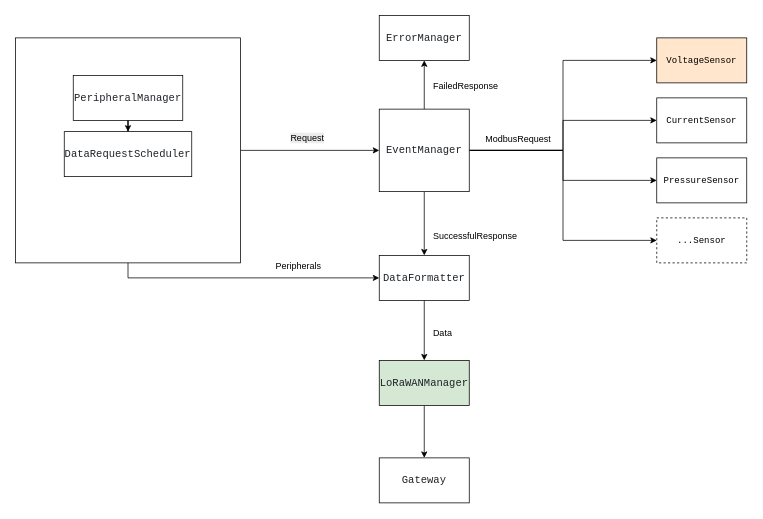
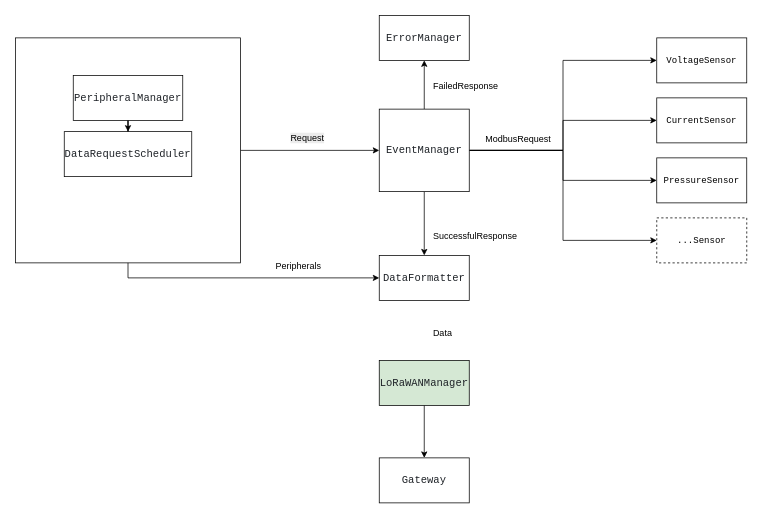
  <mxCell id="0" />
  <mxCell id="1" parent="0" />
  <mxCell id="2" style="edgeStyle=orthogonalEdgeStyle;rounded=0;orthogonalLoop=1;jettySize=auto;html=1;entryX=0;entryY=0.5;entryDx=0;entryDy=0;" edge="1" parent="1" source="3" target="15"><mxGeometry relative="1" as="geometry" /></mxCell>
  <mxCell id="3" value="" style="rounded=0;whiteSpace=wrap;html=1;" vertex="1" parent="1"><mxGeometry x="20" y="50" width="300" height="300" as="geometry" /></mxCell>
- <mxCell id="4" value="&lt;font face=&quot;Monaspace Neon, ui-monospace, SFMono-Regular, SF Mono, Menlo, Consolas, Liberation Mono, monospace&quot;&gt;VoltageSensor&lt;/font&gt;" style="rounded=0;whiteSpace=wrap;html=1;fillColor=#ffe6cc;" vertex="1" parent="1"><mxGeometry x="875" y="50" width="120" height="60" as="geometry" /></mxCell>
+ <mxCell id="4" value="&lt;font face=&quot;Monaspace Neon, ui-monospace, SFMono-Regular, SF Mono, Menlo, Consolas, Liberation Mono, monospace&quot;&gt;VoltageSensor&lt;/font&gt;" style="rounded=0;whiteSpace=wrap;html=1;" vertex="1" parent="1"><mxGeometry x="875" y="50" width="120" height="60" as="geometry" /></mxCell>
  <mxCell id="5" style="edgeStyle=orthogonalEdgeStyle;rounded=0;orthogonalLoop=1;jettySize=auto;html=1;entryX=0.5;entryY=0;entryDx=0;entryDy=0;" edge="1" parent="1" source="6" target="8"><mxGeometry relative="1" as="geometry" /></mxCell>
  <mxCell id="6" value="&lt;pre style=&quot;box-sizing: border-box; font-family: &amp;quot;Monaspace Neon&amp;quot;, ui-monospace, SFMono-Regular, &amp;quot;SF Mono&amp;quot;, Menlo, Consolas, &amp;quot;Liberation Mono&amp;quot;, monospace; font-size: 13.6px; outline: none; tab-size: 4; overflow-wrap: normal; overflow: auto; line-height: 1.45; color: rgb(31, 35, 40); text-align: start; margin: 0px !important; padding: 16px 24px !important; background: none !important; border-radius: 0px !important;&quot; tabindex=&quot;0&quot; class=&quot;CodeBlock-module__code--gyjSL&quot;&gt;&lt;code style=&quot;box-sizing: border-box; font-family: &amp;quot;Monaspace Neon&amp;quot;, ui-monospace, SFMono-Regular, &amp;quot;SF Mono&amp;quot;, Menlo, Consolas, &amp;quot;Liberation Mono&amp;quot;, monospace; font-size: 14px; tab-size: 4; padding: 0px; margin: 0px; background: rgba(0, 0, 0, 0); border-radius: 6px; word-break: normal; border: 0px; display: inline; overflow: visible; line-height: inherit; overflow-wrap: normal;&quot; class=&quot;&quot;&gt;PeripheralManager&lt;/code&gt;&lt;/pre&gt;" style="rounded=0;whiteSpace=wrap;html=1;" vertex="1" parent="1"><mxGeometry x="97" y="100" width="146" height="60" as="geometry" /></mxCell>
  <mxCell id="7" style="edgeStyle=orthogonalEdgeStyle;rounded=0;orthogonalLoop=1;jettySize=auto;html=1;entryX=0;entryY=0.5;entryDx=0;entryDy=0;exitX=0.5;exitY=1;exitDx=0;exitDy=0;" edge="1" parent="1" source="3" target="24"><mxGeometry relative="1" as="geometry"><Array as="points"><mxPoint x="170" y="370" /></Array></mxGeometry></mxCell>
  <mxCell id="8" value="&lt;pre style=&quot;box-sizing: border-box; font-family: &amp;quot;Monaspace Neon&amp;quot;, ui-monospace, SFMono-Regular, &amp;quot;SF Mono&amp;quot;, Menlo, Consolas, &amp;quot;Liberation Mono&amp;quot;, monospace; font-size: 13.6px; outline: none; tab-size: 4; overflow-wrap: normal; overflow: auto; line-height: 1.45; color: rgb(31, 35, 40); text-align: start; margin: 0px !important; padding: 16px 24px !important; background: none !important; border-radius: 0px !important;&quot; tabindex=&quot;0&quot; class=&quot;CodeBlock-module__code--gyjSL&quot;&gt;&lt;code style=&quot;box-sizing: border-box; font-family: &amp;quot;Monaspace Neon&amp;quot;, ui-monospace, SFMono-Regular, &amp;quot;SF Mono&amp;quot;, Menlo, Consolas, &amp;quot;Liberation Mono&amp;quot;, monospace; font-size: 14px; tab-size: 4; padding: 0px; margin: 0px; background: rgba(0, 0, 0, 0); border-radius: 6px; word-break: normal; border: 0px; display: inline; overflow: visible; line-height: inherit; overflow-wrap: normal;&quot; class=&quot;&quot;&gt;DataRequestScheduler&lt;/code&gt;&lt;/pre&gt;" style="rounded=0;whiteSpace=wrap;html=1;" vertex="1" parent="1"><mxGeometry x="85" y="175" width="170" height="60" as="geometry" /></mxCell>
  <mxCell id="9" style="edgeStyle=orthogonalEdgeStyle;rounded=0;orthogonalLoop=1;jettySize=auto;html=1;entryX=0;entryY=0.5;entryDx=0;entryDy=0;" edge="1" parent="1" source="15" target="4"><mxGeometry relative="1" as="geometry" /></mxCell>
  <mxCell id="10" style="edgeStyle=orthogonalEdgeStyle;rounded=0;orthogonalLoop=1;jettySize=auto;html=1;exitX=1;exitY=0.5;exitDx=0;exitDy=0;entryX=0;entryY=0.5;entryDx=0;entryDy=0;" edge="1" parent="1" source="15" target="16"><mxGeometry relative="1" as="geometry" /></mxCell>
  <mxCell id="11" style="edgeStyle=orthogonalEdgeStyle;rounded=0;orthogonalLoop=1;jettySize=auto;html=1;exitX=1;exitY=0.5;exitDx=0;exitDy=0;entryX=0;entryY=0.5;entryDx=0;entryDy=0;" edge="1" parent="1" source="15" target="17"><mxGeometry relative="1" as="geometry" /></mxCell>
  <mxCell id="12" style="edgeStyle=orthogonalEdgeStyle;rounded=0;orthogonalLoop=1;jettySize=auto;html=1;exitX=1;exitY=0.5;exitDx=0;exitDy=0;entryX=0;entryY=0.5;entryDx=0;entryDy=0;" edge="1" parent="1" source="15" target="18"><mxGeometry relative="1" as="geometry" /></mxCell>
  <mxCell id="13" style="edgeStyle=orthogonalEdgeStyle;rounded=0;orthogonalLoop=1;jettySize=auto;html=1;entryX=0.5;entryY=1;entryDx=0;entryDy=0;" edge="1" parent="1" source="15" target="19"><mxGeometry relative="1" as="geometry" /></mxCell>
  <mxCell id="14" style="edgeStyle=orthogonalEdgeStyle;rounded=0;orthogonalLoop=1;jettySize=auto;html=1;entryX=0.5;entryY=0;entryDx=0;entryDy=0;" edge="1" parent="1" source="15" target="24"><mxGeometry relative="1" as="geometry" /></mxCell>
  <mxCell id="15" value="&lt;pre style=&quot;box-sizing: border-box; font-family: &amp;quot;Monaspace Neon&amp;quot;, ui-monospace, SFMono-Regular, &amp;quot;SF Mono&amp;quot;, Menlo, Consolas, &amp;quot;Liberation Mono&amp;quot;, monospace; font-size: 13.6px; outline: none; tab-size: 4; overflow-wrap: normal; overflow: auto; line-height: 1.45; color: rgb(31, 35, 40); text-align: start; margin: 0px !important; padding: 16px 24px !important; background: none !important; border-radius: 0px !important;&quot; tabindex=&quot;0&quot; class=&quot;CodeBlock-module__code--gyjSL&quot;&gt;&lt;code style=&quot;box-sizing: border-box; font-family: &amp;quot;Monaspace Neon&amp;quot;, ui-monospace, SFMono-Regular, &amp;quot;SF Mono&amp;quot;, Menlo, Consolas, &amp;quot;Liberation Mono&amp;quot;, monospace; font-size: 14px; tab-size: 4; padding: 0px; margin: 0px; background: rgba(0, 0, 0, 0); border-radius: 6px; word-break: normal; border: 0px; display: inline; overflow: visible; line-height: inherit; overflow-wrap: normal;&quot; class=&quot;&quot;&gt;EventManager&lt;/code&gt;&lt;/pre&gt;" style="rounded=0;whiteSpace=wrap;html=1;" vertex="1" parent="1"><mxGeometry x="505" y="145" width="120" height="110" as="geometry" /></mxCell>
  <mxCell id="16" value="&lt;font face=&quot;Monaspace Neon, ui-monospace, SFMono-Regular, SF Mono, Menlo, Consolas, Liberation Mono, monospace&quot;&gt;CurrentSensor&lt;/font&gt;" style="rounded=0;whiteSpace=wrap;html=1;" vertex="1" parent="1"><mxGeometry x="875" y="130" width="120" height="60" as="geometry" /></mxCell>
  <mxCell id="17" value="&lt;font face=&quot;Monaspace Neon, ui-monospace, SFMono-Regular, SF Mono, Menlo, Consolas, Liberation Mono, monospace&quot;&gt;PressureSensor&lt;/font&gt;" style="rounded=0;whiteSpace=wrap;html=1;" vertex="1" parent="1"><mxGeometry x="875" y="210" width="120" height="60" as="geometry" /></mxCell>
  <mxCell id="18" value="&lt;font face=&quot;Monaspace Neon, ui-monospace, SFMono-Regular, SF Mono, Menlo, Consolas, Liberation Mono, monospace&quot;&gt;...Sensor&lt;/font&gt;" style="rounded=0;whiteSpace=wrap;html=1;dashed=1;" vertex="1" parent="1"><mxGeometry x="875" y="290" width="120" height="60" as="geometry" /></mxCell>
  <mxCell id="19" value="&lt;pre style=&quot;box-sizing: border-box; font-family: &amp;quot;Monaspace Neon&amp;quot;, ui-monospace, SFMono-Regular, &amp;quot;SF Mono&amp;quot;, Menlo, Consolas, &amp;quot;Liberation Mono&amp;quot;, monospace; font-size: 13.6px; outline: none; tab-size: 4; overflow-wrap: normal; overflow: auto; line-height: 1.45; color: rgb(31, 35, 40); text-align: start; margin: 0px !important; padding: 16px 24px !important; background: none !important; border-radius: 0px !important;&quot; tabindex=&quot;0&quot; class=&quot;CodeBlock-module__code--gyjSL&quot;&gt;&lt;code style=&quot;box-sizing: border-box; font-family: &amp;quot;Monaspace Neon&amp;quot;, ui-monospace, SFMono-Regular, &amp;quot;SF Mono&amp;quot;, Menlo, Consolas, &amp;quot;Liberation Mono&amp;quot;, monospace; font-size: 14px; tab-size: 4; padding: 0px; margin: 0px; background: rgba(0, 0, 0, 0); border-radius: 6px; word-break: normal; border: 0px; display: inline; overflow: visible; line-height: inherit; overflow-wrap: normal;&quot; class=&quot;&quot;&gt;ErrorManager&lt;/code&gt;&lt;/pre&gt;" style="rounded=0;whiteSpace=wrap;html=1;" vertex="1" parent="1"><mxGeometry x="505" y="20" width="120" height="60" as="geometry" /></mxCell>
  <mxCell id="20" value="ModbusRequest" style="text;html=1;align=center;verticalAlign=middle;resizable=0;points=[];autosize=1;strokeColor=none;fillColor=none;" vertex="1" parent="1"><mxGeometry x="635" y="170" width="110" height="30" as="geometry" /></mxCell>
  <mxCell id="21" value="FailedResponse" style="text;html=1;align=center;verticalAlign=middle;resizable=0;points=[];autosize=1;strokeColor=none;fillColor=none;" vertex="1" parent="1"><mxGeometry x="565" y="100" width="110" height="30" as="geometry" /></mxCell>
  <mxCell id="22" value="SuccessfulResponse" style="text;whiteSpace=wrap;" vertex="1" parent="1"><mxGeometry x="575" y="300" width="120" height="25" as="geometry" /></mxCell>
- <mxCell id="23" style="edgeStyle=orthogonalEdgeStyle;rounded=0;orthogonalLoop=1;jettySize=auto;html=1;entryX=0.5;entryY=0;entryDx=0;entryDy=0;" edge="1" parent="1" source="24" target="26"><mxGeometry relative="1" as="geometry" /></mxCell>
  <mxCell id="24" value="&lt;pre style=&quot;box-sizing: border-box; font-family: &amp;quot;Monaspace Neon&amp;quot;, ui-monospace, SFMono-Regular, &amp;quot;SF Mono&amp;quot;, Menlo, Consolas, &amp;quot;Liberation Mono&amp;quot;, monospace; font-size: 13.6px; outline: none; tab-size: 4; overflow-wrap: normal; overflow: auto; line-height: 1.45; color: rgb(31, 35, 40); text-align: start; background: none !important; margin: 0px !important; padding: 16px 24px !important; border-radius: 0px !important;&quot; tabindex=&quot;0&quot; class=&quot;CodeBlock-module__code--gyjSL&quot;&gt;&lt;code style=&quot;box-sizing: border-box; font-family: &amp;quot;Monaspace Neon&amp;quot;, ui-monospace, SFMono-Regular, &amp;quot;SF Mono&amp;quot;, Menlo, Consolas, &amp;quot;Liberation Mono&amp;quot;, monospace; font-size: 14px; tab-size: 4; padding: 0px; margin: 0px; background: rgba(0, 0, 0, 0); border-radius: 6px; word-break: normal; border: 0px; display: inline; overflow: visible; line-height: inherit; overflow-wrap: normal;&quot; class=&quot;&quot;&gt;DataFormatter&lt;/code&gt;&lt;/pre&gt;" style="rounded=0;whiteSpace=wrap;html=1;" vertex="1" parent="1"><mxGeometry x="505" y="340" width="120" height="60" as="geometry" /></mxCell>
  <mxCell id="25" style="edgeStyle=orthogonalEdgeStyle;rounded=0;orthogonalLoop=1;jettySize=auto;html=1;" edge="1" parent="1" source="26" target="30"><mxGeometry relative="1" as="geometry" /></mxCell>
  <mxCell id="26" value="&lt;pre style=&quot;box-sizing: border-box; font-family: &amp;quot;Monaspace Neon&amp;quot;, ui-monospace, SFMono-Regular, &amp;quot;SF Mono&amp;quot;, Menlo, Consolas, &amp;quot;Liberation Mono&amp;quot;, monospace; font-size: 13.6px; outline: none; tab-size: 4; overflow-wrap: normal; overflow: auto; line-height: 1.45; color: rgb(31, 35, 40); text-align: start; margin: 0px !important; padding: 16px 24px !important; background: none !important; border-radius: 0px !important;&quot; tabindex=&quot;0&quot; class=&quot;CodeBlock-module__code--gyjSL&quot;&gt;&lt;code style=&quot;box-sizing: border-box; font-family: &amp;quot;Monaspace Neon&amp;quot;, ui-monospace, SFMono-Regular, &amp;quot;SF Mono&amp;quot;, Menlo, Consolas, &amp;quot;Liberation Mono&amp;quot;, monospace; font-size: 14px; tab-size: 4; padding: 0px; margin: 0px; background: rgba(0, 0, 0, 0); border-radius: 6px; word-break: normal; border: 0px; display: inline; overflow: visible; line-height: inherit; overflow-wrap: normal;&quot; class=&quot;&quot;&gt;LoRaWANManager&lt;/code&gt;&lt;/pre&gt;" style="rounded=0;whiteSpace=wrap;html=1;fillColor=#d5e8d4;" vertex="1" parent="1"><mxGeometry x="505" y="480" width="120" height="60" as="geometry" /></mxCell>
  <mxCell id="27" value="&lt;span style=&quot;color: rgb(0, 0, 0); font-family: Helvetica; font-size: 12px; font-style: normal; font-variant-ligatures: normal; font-variant-caps: normal; font-weight: 400; letter-spacing: normal; orphans: 2; text-align: center; text-indent: 0px; text-transform: none; widows: 2; word-spacing: 0px; -webkit-text-stroke-width: 0px; white-space: nowrap; background-color: rgb(236, 236, 236); text-decoration-thickness: initial; text-decoration-style: initial; text-decoration-color: initial; display: inline !important; float: none;&quot;&gt;Request&lt;/span&gt;" style="text;whiteSpace=wrap;html=1;" vertex="1" parent="1"><mxGeometry x="385" y="170" width="50" height="30" as="geometry" /></mxCell>
  <mxCell id="28" value="Peripherals" style="text;whiteSpace=wrap;" vertex="1" parent="1"><mxGeometry x="365" y="340" width="120" height="25" as="geometry" /></mxCell>
  <mxCell id="29" value="Data" style="text;whiteSpace=wrap;" vertex="1" parent="1"><mxGeometry x="575" y="430" width="40" height="30" as="geometry" /></mxCell>
  <mxCell id="30" value="&lt;pre style=&quot;box-sizing: border-box; font-family: &amp;quot;Monaspace Neon&amp;quot;, ui-monospace, SFMono-Regular, &amp;quot;SF Mono&amp;quot;, Menlo, Consolas, &amp;quot;Liberation Mono&amp;quot;, monospace; font-size: 13.6px; outline: none; tab-size: 4; overflow-wrap: normal; overflow: auto; line-height: 1.45; color: rgb(31, 35, 40); text-align: start; background: none !important; margin: 0px !important; padding: 16px 24px !important; border-radius: 0px !important;&quot; tabindex=&quot;0&quot; class=&quot;CodeBlock-module__code--gyjSL&quot;&gt;&lt;code style=&quot;box-sizing: border-box; font-family: &amp;quot;Monaspace Neon&amp;quot;, ui-monospace, SFMono-Regular, &amp;quot;SF Mono&amp;quot;, Menlo, Consolas, &amp;quot;Liberation Mono&amp;quot;, monospace; font-size: 14px; tab-size: 4; padding: 0px; margin: 0px; background: rgba(0, 0, 0, 0); border-radius: 6px; word-break: normal; border: 0px; display: inline; overflow: visible; line-height: inherit; overflow-wrap: normal;&quot; class=&quot;&quot;&gt;Gateway&lt;/code&gt;&lt;/pre&gt;" style="rounded=0;whiteSpace=wrap;html=1;" vertex="1" parent="1"><mxGeometry x="505" y="610" width="120" height="60" as="geometry" /></mxCell>
